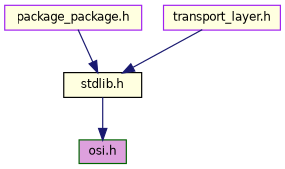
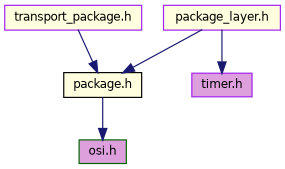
  digraph {
    node [color=purple fillcolor=lightyellow fontname=Helvetica fontsize=10 shape=record style=filled]
    edge [color=midnightblue fontname=Helvetica fontsize=10 labelfontname=Helvetica labelfontsize=10 style=solid]
-   n1 [fontcolor=black height=0.2 label="transport_layer.h" width=0.4]
-   n2 [color=black height=0.2 label="stdlib.h" width=0.4]
+   n1 [fontcolor=black height=0.2 label="package_layer.h" width=0.4]
+   n2 [color=black height=0.2 label="package.h" width=0.4]
+   n3 [fillcolor=plum height=0.2 label="timer.h" width=0.4]
    n4 [color=darkgreen fillcolor=plum height=0.2 label="osi.h" width=0.4]
-   n5 [height=0.2 label="package_package.h" width=0.4]
+   n5 [height=0.2 label="transport_package.h" width=0.4]
    n1 -> n2
+   n1 -> n3
    n2 -> n4
    n5 -> n2
  }
